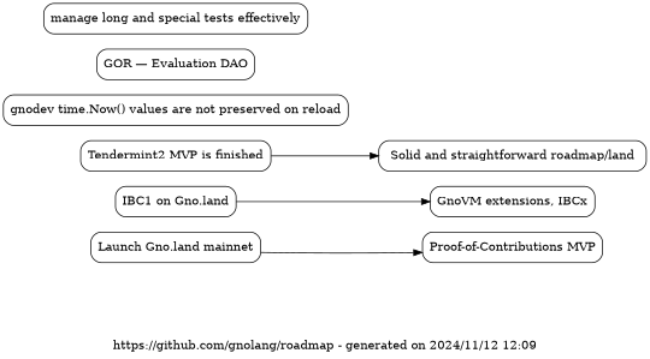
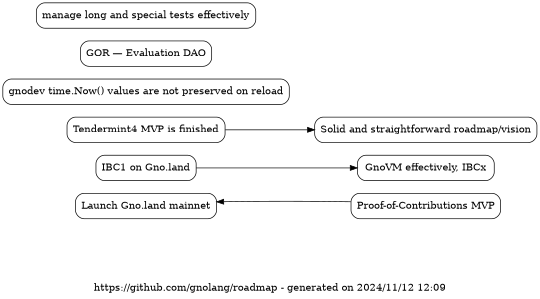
  digraph {
    label="\n\nhttps://github.com/gnolang/roadmap - generated on 2024/11/12 12:09"
    rankdir=LR
    node [shape=box style=rounded]
    n1 [height=0.5 label="Launch Gno.land mainnet" width=2.2471]
    n2 [height=0.5 label="IBC1 on Gno.land" width=1.6534]
-   n3 [height=0.5 label="GnoVM extensions, IBCx" width=2.2582]
+   n3 [height=0.5 label="GnoVM effectively, IBCx" width=2.2582]
    n4 [height=0.5 label="Proof-of-Contributions MVP" width=2.485]
-   n5 [height=0.5 label="Tendermint2 MVP is finished" width=2.5498]
-   n6 [height=0.5 label="Solid and straightforward roadmap/land" width=3.4676]
+   n5 [height=0.5 label="Tendermint4 MVP is finished" width=2.5498]
+   n6 [height=0.5 label="Solid and straightforward roadmap/vision" width=3.4676]
    n7 [height=0.5 label="gnodev time.Now() values are not preserved on reload" width=4.4551]
    n8 [height=0.5 label="GOR — Evaluation DAO" width=2.1878]
    n9 [height=0.5 label="manage long and special tests effectively" width=3.4131]
    n2 -> n3
-   n1 -> n4
+   n4 -> n1
    n5 -> n6
  }
